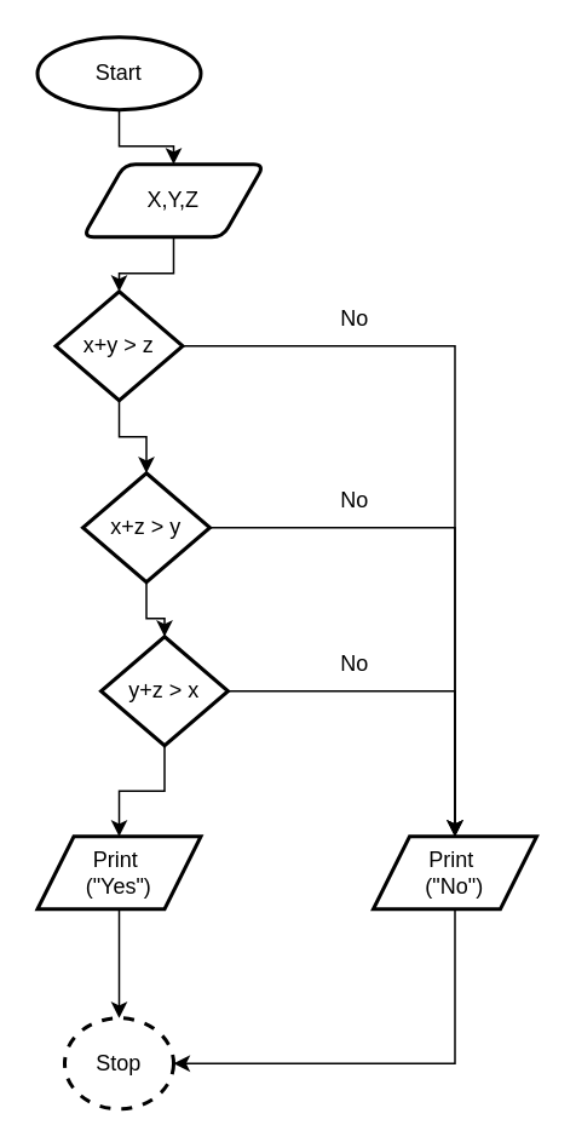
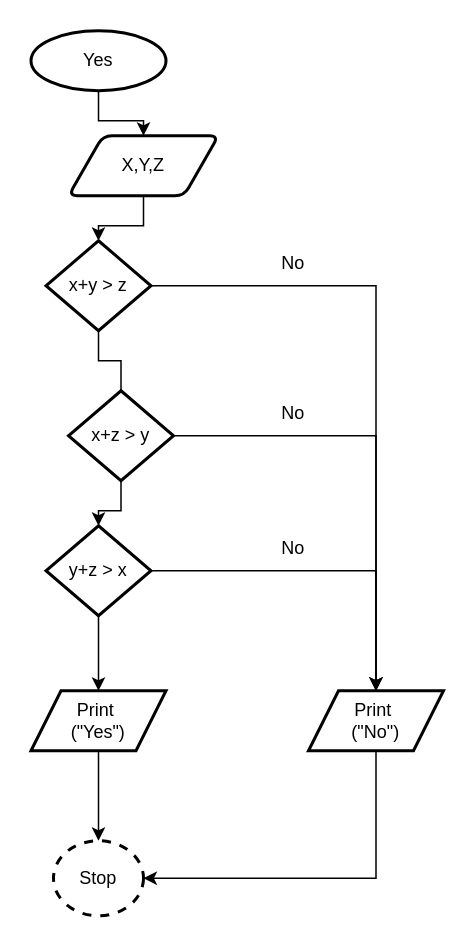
  <mxCell id="0" />
  <mxCell id="1" parent="0" />
  <mxCell id="2" style="edgeStyle=orthogonalEdgeStyle;rounded=0;orthogonalLoop=1;jettySize=auto;html=1;entryX=0.5;entryY=0;entryDx=0;entryDy=0;" edge="1" parent="1" source="3" target="5"><mxGeometry relative="1" as="geometry" /></mxCell>
- <mxCell id="3" value="Start" style="strokeWidth=2;html=1;shape=mxgraph.flowchart.start_1;whiteSpace=wrap;" vertex="1" parent="1"><mxGeometry x="20" y="20" width="90" height="40" as="geometry" /></mxCell>
+ <mxCell id="3" value="Yes" style="strokeWidth=2;html=1;shape=mxgraph.flowchart.start_1;whiteSpace=wrap;" vertex="1" parent="1"><mxGeometry x="20" y="20" width="90" height="40" as="geometry" /></mxCell>
  <mxCell id="4" style="edgeStyle=orthogonalEdgeStyle;rounded=0;orthogonalLoop=1;jettySize=auto;html=1;entryX=0.5;entryY=0;entryDx=0;entryDy=0;entryPerimeter=0;" edge="1" parent="1" source="5" target="8"><mxGeometry relative="1" as="geometry" /></mxCell>
  <mxCell id="5" value="X,Y,Z" style="shape=parallelogram;html=1;strokeWidth=2;perimeter=parallelogramPerimeter;whiteSpace=wrap;rounded=1;arcSize=12;size=0.23;" vertex="1" parent="1"><mxGeometry x="45" y="90" width="100" height="40" as="geometry" /></mxCell>
  <mxCell id="6" value="" style="edgeStyle=orthogonalEdgeStyle;rounded=0;orthogonalLoop=1;jettySize=auto;html=1;" edge="1" parent="1" source="8" target="10"><mxGeometry relative="1" as="geometry" /></mxCell>
- <mxCell id="7" value="" style="edgeStyle=orthogonalEdgeStyle;rounded=0;orthogonalLoop=1;jettySize=auto;html=1;" edge="1" parent="1" source="8" target="14"><mxGeometry relative="1" as="geometry" /></mxCell>
+ <mxCell id="7" value="" style="edgeStyle=orthogonalEdgeStyle;rounded=0;orthogonalLoop=1;jettySize=auto;html=1;endArrow=none;" edge="1" parent="1" source="8" target="14"><mxGeometry relative="1" as="geometry" /></mxCell>
  <mxCell id="8" value="x+y &amp;gt; z" style="strokeWidth=2;html=1;shape=mxgraph.flowchart.decision;whiteSpace=wrap;" vertex="1" parent="1"><mxGeometry x="30" y="160" width="70" height="60" as="geometry" /></mxCell>
  <mxCell id="9" style="edgeStyle=orthogonalEdgeStyle;rounded=0;orthogonalLoop=1;jettySize=auto;html=1;" edge="1" parent="1" source="10" target="22"><mxGeometry relative="1" as="geometry"><Array as="points"><mxPoint x="250" y="585" /></Array></mxGeometry></mxCell>
  <mxCell id="10" value="Print&amp;nbsp;&lt;br&gt;(&quot;No&quot;)" style="shape=parallelogram;perimeter=parallelogramPerimeter;whiteSpace=wrap;html=1;fixedSize=1;strokeWidth=2;" vertex="1" parent="1"><mxGeometry x="205" y="460" width="90" height="40" as="geometry" /></mxCell>
  <mxCell id="11" value="No" style="text;html=1;strokeColor=none;fillColor=none;align=center;verticalAlign=middle;whiteSpace=wrap;rounded=0;" vertex="1" parent="1"><mxGeometry x="165" y="160" width="60" height="30" as="geometry" /></mxCell>
  <mxCell id="12" style="edgeStyle=orthogonalEdgeStyle;rounded=0;orthogonalLoop=1;jettySize=auto;html=1;" edge="1" parent="1" source="14" target="10"><mxGeometry relative="1" as="geometry" /></mxCell>
  <mxCell id="13" value="" style="edgeStyle=orthogonalEdgeStyle;rounded=0;orthogonalLoop=1;jettySize=auto;html=1;" edge="1" parent="1" source="14" target="18"><mxGeometry relative="1" as="geometry" /></mxCell>
  <mxCell id="14" value="x+z &amp;gt; y" style="strokeWidth=2;html=1;shape=mxgraph.flowchart.decision;whiteSpace=wrap;" vertex="1" parent="1"><mxGeometry x="45" y="260" width="70" height="60" as="geometry" /></mxCell>
  <mxCell id="15" value="No" style="text;html=1;strokeColor=none;fillColor=none;align=center;verticalAlign=middle;whiteSpace=wrap;rounded=0;" vertex="1" parent="1"><mxGeometry x="165" y="260" width="60" height="30" as="geometry" /></mxCell>
  <mxCell id="16" style="edgeStyle=orthogonalEdgeStyle;rounded=0;orthogonalLoop=1;jettySize=auto;html=1;entryX=0.5;entryY=0;entryDx=0;entryDy=0;" edge="1" parent="1" source="18" target="10"><mxGeometry relative="1" as="geometry" /></mxCell>
  <mxCell id="17" style="edgeStyle=orthogonalEdgeStyle;rounded=0;orthogonalLoop=1;jettySize=auto;html=1;entryX=0.5;entryY=0;entryDx=0;entryDy=0;" edge="1" parent="1" source="18" target="21"><mxGeometry relative="1" as="geometry" /></mxCell>
- <mxCell id="18" value="y+z &amp;gt; x" style="strokeWidth=2;html=1;shape=mxgraph.flowchart.decision;whiteSpace=wrap;" vertex="1" parent="1"><mxGeometry x="55" y="350" width="70" height="60" as="geometry" /></mxCell>
+ <mxCell id="18" value="y+z &amp;gt; x" style="strokeWidth=2;html=1;shape=mxgraph.flowchart.decision;whiteSpace=wrap;" vertex="1" parent="1"><mxGeometry x="30" y="350" width="70" height="60" as="geometry" /></mxCell>
  <mxCell id="19" value="No" style="text;html=1;strokeColor=none;fillColor=none;align=center;verticalAlign=middle;whiteSpace=wrap;rounded=0;" vertex="1" parent="1"><mxGeometry x="165" y="350" width="60" height="30" as="geometry" /></mxCell>
  <mxCell id="20" style="edgeStyle=orthogonalEdgeStyle;rounded=0;orthogonalLoop=1;jettySize=auto;html=1;" edge="1" parent="1" source="21" target="22"><mxGeometry relative="1" as="geometry" /></mxCell>
  <mxCell id="21" value="Print&amp;nbsp;&lt;br&gt;(&quot;Yes&quot;)" style="shape=parallelogram;perimeter=parallelogramPerimeter;whiteSpace=wrap;html=1;fixedSize=1;strokeWidth=2;" vertex="1" parent="1"><mxGeometry x="20" y="460" width="90" height="40" as="geometry" /></mxCell>
  <mxCell id="22" value="Stop" style="ellipse;whiteSpace=wrap;html=1;strokeWidth=2;dashed=1;" vertex="1" parent="1"><mxGeometry x="35" y="560" width="60" height="50" as="geometry" /></mxCell>
